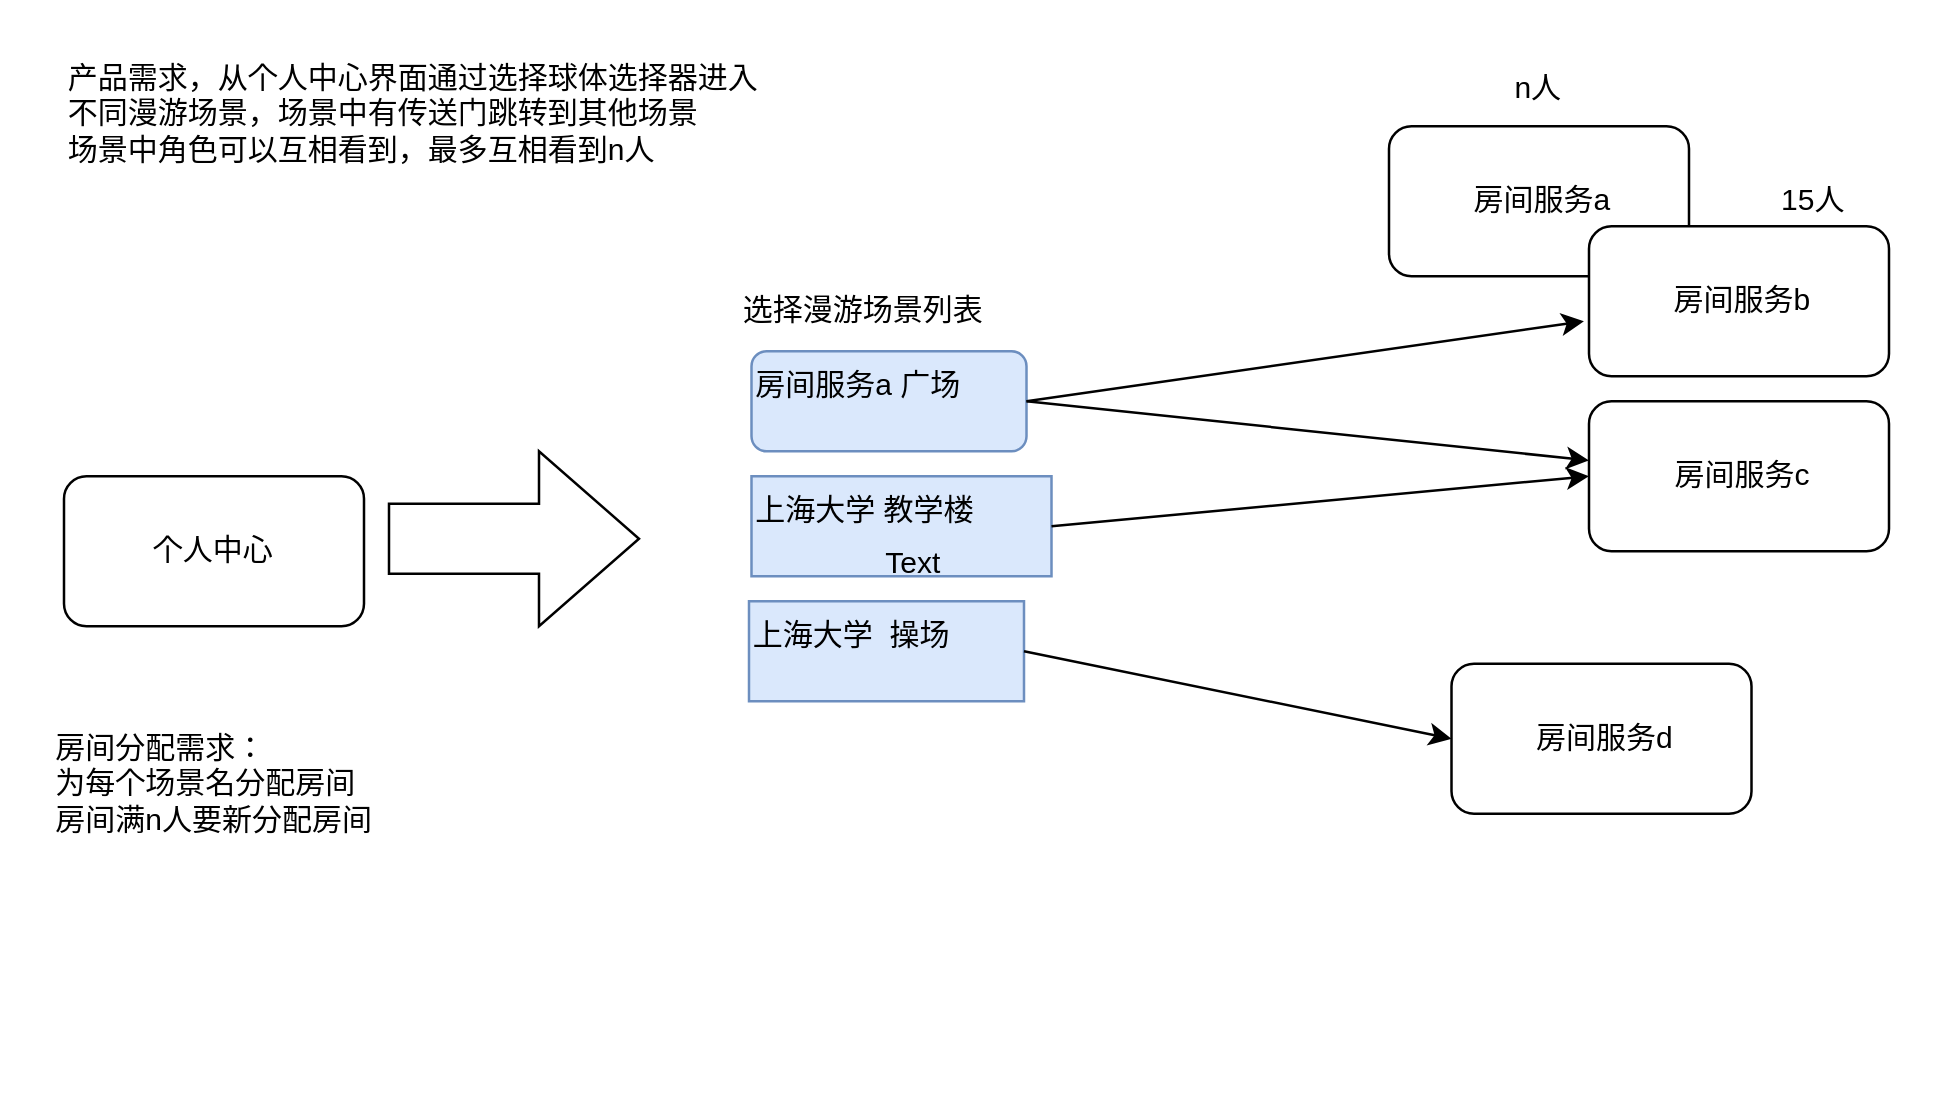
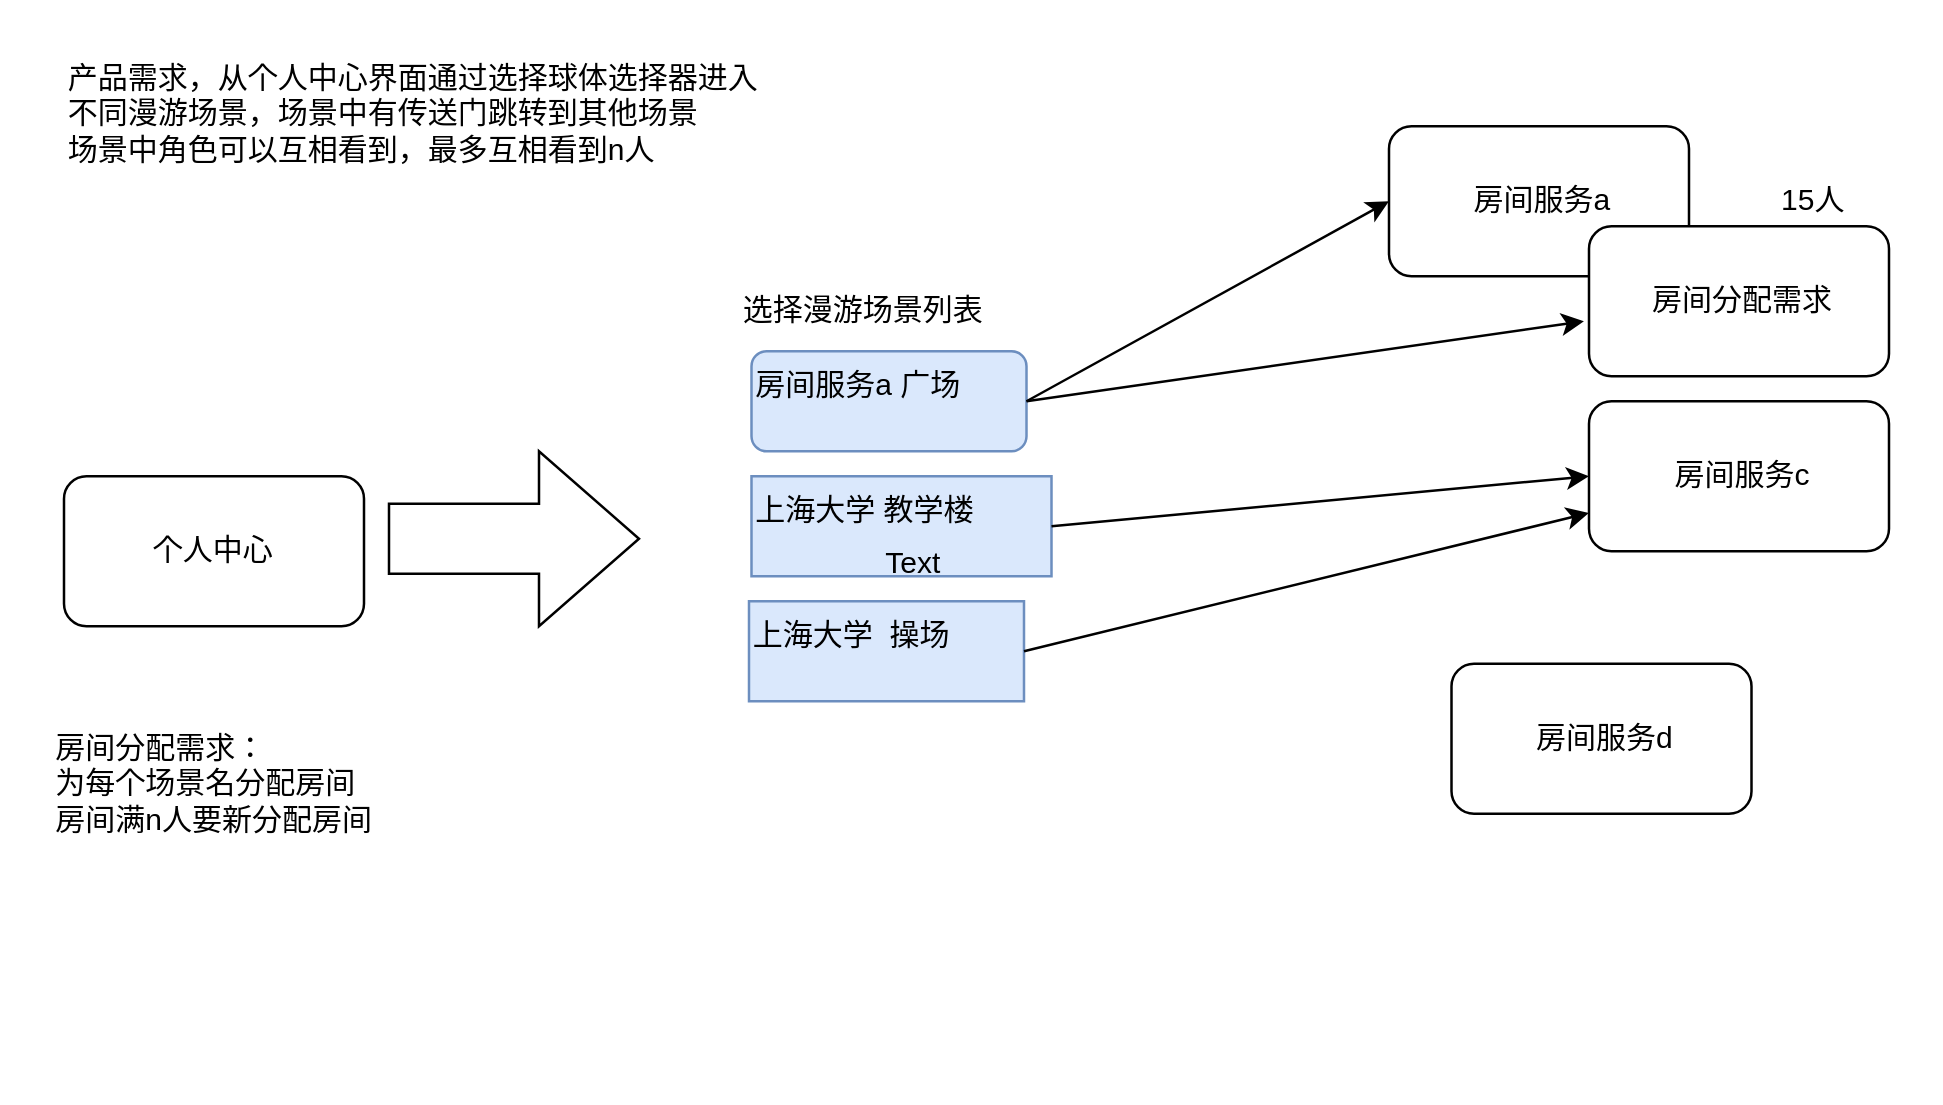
  <mxCell id="0" />
  <mxCell id="1" parent="0" />
  <mxCell id="2" value="个人中心" style="whiteSpace=wrap;html=1;rounded=1;" parent="1" vertex="1"><mxGeometry x="25" y="190" width="120" height="60" as="geometry" /></mxCell>
  <mxCell id="3" value="" style="html=1;shadow=0;dashed=0;align=center;verticalAlign=middle;shape=mxgraph.arrows2.arrow;dy=0.6;dx=40;notch=0;" parent="1" vertex="1"><mxGeometry x="155" y="180" width="100" height="70" as="geometry" /></mxCell>
  <mxCell id="4" value="&amp;nbsp;房间服务a" style="rounded=1;whiteSpace=wrap;html=1;" parent="1" vertex="1"><mxGeometry x="555" y="50" width="120" height="60" as="geometry" /></mxCell>
- <mxCell id="5" value="&amp;nbsp;房间服务b" style="rounded=1;whiteSpace=wrap;html=1;" parent="1" vertex="1"><mxGeometry x="635" y="90" width="120" height="60" as="geometry" /></mxCell>
+ <mxCell id="5" value="&amp;nbsp;房间分配需求" style="rounded=1;whiteSpace=wrap;html=1;" parent="1" vertex="1"><mxGeometry x="635" y="90" width="120" height="60" as="geometry" /></mxCell>
  <mxCell id="6" value="&amp;nbsp;房间服务c" style="rounded=1;whiteSpace=wrap;html=1;" parent="1" vertex="1"><mxGeometry x="635" y="160" width="120" height="60" as="geometry" /></mxCell>
  <mxCell id="7" value="&amp;nbsp;房间服务d" style="rounded=1;whiteSpace=wrap;html=1;" parent="1" vertex="1"><mxGeometry x="580" y="265" width="120" height="60" as="geometry" /></mxCell>
  <mxCell id="8" value="房间分配需求：&lt;div&gt;为每个场景名分配房间&lt;/div&gt;&lt;div&gt;房间满n人要新分配房间&lt;br&gt;&lt;div&gt;&lt;br&gt;&lt;/div&gt;&lt;/div&gt;" style="text;html=1;align=left;verticalAlign=middle;whiteSpace=wrap;rounded=0;" parent="1" vertex="1"><mxGeometry x="20" y="290" width="340" height="60" as="geometry" /></mxCell>
- <mxCell id="9" value="n人" style="text;html=1;align=center;verticalAlign=middle;whiteSpace=wrap;rounded=0;" parent="1" vertex="1"><mxGeometry x="585" y="20" width="60" height="30" as="geometry" /></mxCell>
  <mxCell id="10" value="15人" style="text;html=1;align=center;verticalAlign=middle;whiteSpace=wrap;rounded=0;" parent="1" vertex="1"><mxGeometry x="695" y="65" width="60" height="30" as="geometry" /></mxCell>
  <mxCell id="11" value="选择漫游场景列表" style="text;whiteSpace=wrap;" parent="1" vertex="1"><mxGeometry x="295" y="110" width="130" height="40" as="geometry" /></mxCell>
  <mxCell id="12" value="房间服务a 广场" style="text;whiteSpace=wrap;rounded=1;fillColor=#dae8fc;strokeColor=#6c8ebf;" parent="1" vertex="1"><mxGeometry x="300" y="140" width="110" height="40" as="geometry" /></mxCell>
  <mxCell id="13" value="上海大学 教学楼" style="text;whiteSpace=wrap;fillColor=#dae8fc;strokeColor=#6c8ebf;" parent="1" vertex="1"><mxGeometry x="300" y="190" width="120" height="40" as="geometry" /></mxCell>
  <mxCell id="14" value="上海大学  操场" style="text;whiteSpace=wrap;fillColor=#dae8fc;strokeColor=#6c8ebf;" parent="1" vertex="1"><mxGeometry x="299" y="240" width="110" height="40" as="geometry" /></mxCell>
- <mxCell id="15" value="" style="endArrow=classic;html=1;rounded=0;exitX=1;exitY=0.5;exitDx=0;exitDy=0;" parent="1" source="12" target="6" edge="1"><mxGeometry width="50" height="50" relative="1" as="geometry"><mxPoint x="435" y="145" as="sourcePoint" /><mxPoint x="485" y="95" as="targetPoint" /></mxGeometry></mxCell>
+ <mxCell id="15" value="" style="endArrow=classic;html=1;rounded=0;entryX=0;entryY=0.5;entryDx=0;entryDy=0;exitX=1;exitY=0.5;exitDx=0;exitDy=0;" parent="1" source="12" target="4" edge="1"><mxGeometry width="50" height="50" relative="1" as="geometry"><mxPoint x="435" y="145" as="sourcePoint" /><mxPoint x="485" y="95" as="targetPoint" /></mxGeometry></mxCell>
  <mxCell id="16" value="" style="endArrow=classic;html=1;rounded=0;exitX=1;exitY=0.5;exitDx=0;exitDy=0;entryX=-0.017;entryY=0.633;entryDx=0;entryDy=0;entryPerimeter=0;" parent="1" source="12" target="5" edge="1"><mxGeometry width="50" height="50" relative="1" as="geometry"><mxPoint x="485" y="185" as="sourcePoint" /><mxPoint x="535" y="135" as="targetPoint" /></mxGeometry></mxCell>
  <mxCell id="17" value="" style="endArrow=classic;html=1;rounded=0;entryX=0;entryY=0.5;entryDx=0;entryDy=0;exitX=1;exitY=0.5;exitDx=0;exitDy=0;" parent="1" source="13" target="6" edge="1"><mxGeometry width="50" height="50" relative="1" as="geometry"><mxPoint x="385" y="410" as="sourcePoint" /><mxPoint x="435" y="360" as="targetPoint" /></mxGeometry></mxCell>
- <mxCell id="18" value="" style="endArrow=classic;html=1;rounded=0;entryX=0;entryY=0.5;entryDx=0;entryDy=0;exitX=1;exitY=0.5;exitDx=0;exitDy=0;" parent="1" source="14" target="7" edge="1"><mxGeometry width="50" height="50" relative="1" as="geometry"><mxPoint x="385" y="410" as="sourcePoint" /><mxPoint x="435" y="360" as="targetPoint" /></mxGeometry></mxCell>
+ <mxCell id="18" value="" style="endArrow=classic;html=1;rounded=0;exitX=1;exitY=0.5;exitDx=0;exitDy=0;" parent="1" source="14" target="6" edge="1"><mxGeometry width="50" height="50" relative="1" as="geometry"><mxPoint x="385" y="410" as="sourcePoint" /><mxPoint x="435" y="360" as="targetPoint" /></mxGeometry></mxCell>
  <mxCell id="19" value="产品需求，从个人中心界面通过选择球体选择器进入不同漫游场景，场景中有传送门跳转到其他场景&lt;div&gt;场景中角色可以互相看到，最多互相看到n人&lt;/div&gt;" style="text;html=1;align=left;verticalAlign=middle;whiteSpace=wrap;rounded=0;" parent="1" vertex="1"><mxGeometry x="25" y="30" width="280" height="30" as="geometry" /></mxCell>
  <mxCell id="20" value="&lt;div&gt;&lt;br&gt;&lt;/div&gt;" style="text;html=1;align=left;verticalAlign=middle;whiteSpace=wrap;rounded=0;" parent="1" vertex="1"><mxGeometry x="25" y="400" width="230" height="20" as="geometry" /></mxCell>
  <mxCell id="21" value="Text" style="text;html=1;align=center;verticalAlign=middle;whiteSpace=wrap;rounded=0;" vertex="1" parent="1"><mxGeometry x="335" y="210" width="60" height="30" as="geometry" /></mxCell>
